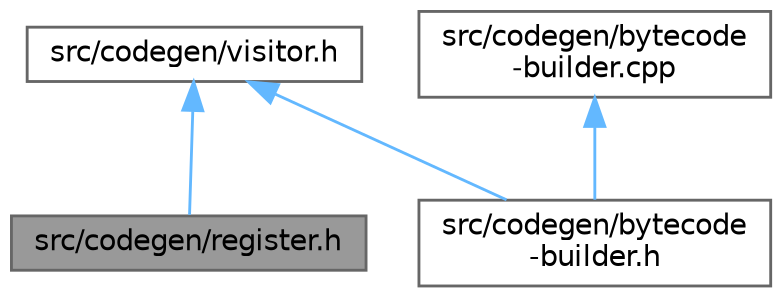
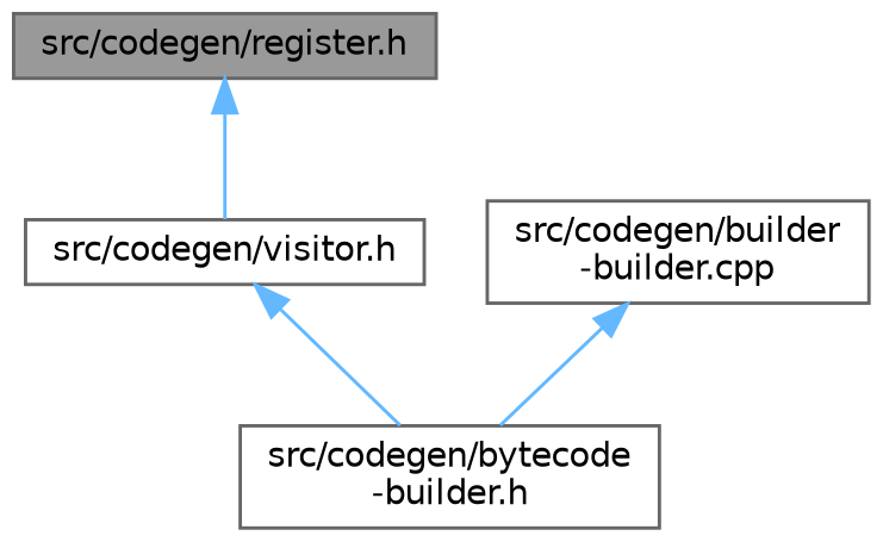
  digraph {
    node [color=grey40 fillcolor=white fontname=Helvetica fontsize=10 shape=box style=filled]
    edge [color=steelblue1 dir=back fontname=Helvetica fontsize=10 labelfontname=Helvetica labelfontsize=10 style=solid]
    n1 [color=gray40 fillcolor=grey60 fontcolor=black height=0.2 label="src/codegen/register.h" width=0.4]
    n2 [height=0.2 label="src/codegen/visitor.h" width=0.4]
    n3 [height=0.2 label="src/codegen/bytecode\l-builder.h" width=0.4]
-   n4 [height=0.2 label="src/codegen/bytecode\l-builder.cpp" width=0.4]
-   n2 -> n1
+   n4 [height=0.2 label="src/codegen/builder\l-builder.cpp" width=0.4]
+   n1 -> n2
    n2 -> n3
    n4 -> n3
  }
